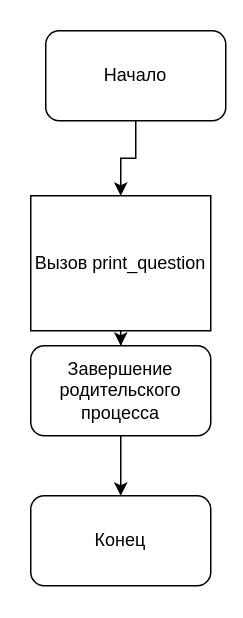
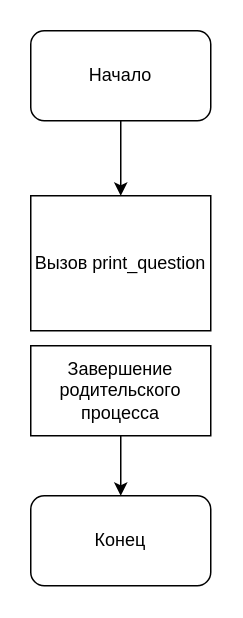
  <mxCell id="0" />
  <mxCell id="1" parent="0" />
  <mxCell id="2" style="edgeStyle=orthogonalEdgeStyle;rounded=0;orthogonalLoop=1;jettySize=auto;html=1;entryX=0.5;entryY=0;entryDx=0;entryDy=0;" parent="1" source="3" target="5" edge="1"><mxGeometry relative="1" as="geometry" /></mxCell>
- <mxCell id="3" value="Начало" style="rounded=1;whiteSpace=wrap;html=1;" parent="1" vertex="1"><mxGeometry x="30" y="20" width="120" height="60" as="geometry" /></mxCell>
- <mxCell id="4" style="edgeStyle=orthogonalEdgeStyle;rounded=0;orthogonalLoop=1;jettySize=auto;html=1;entryX=0.5;entryY=0;entryDx=0;entryDy=0;" parent="1" source="5" target="7" edge="1"><mxGeometry relative="1" as="geometry" /></mxCell>
+ <mxCell id="3" value="Начало" style="rounded=1;whiteSpace=wrap;html=1;" parent="1" vertex="1"><mxGeometry x="20" y="20" width="120" height="60" as="geometry" /></mxCell>
  <mxCell id="5" value="Вызов print_question" style="rounded=0;whiteSpace=wrap;html=1;" parent="1" vertex="1"><mxGeometry x="20" y="130" width="120" height="90" as="geometry" /></mxCell>
  <mxCell id="6" style="edgeStyle=orthogonalEdgeStyle;rounded=0;orthogonalLoop=1;jettySize=auto;html=1;entryX=0.5;entryY=0;entryDx=0;entryDy=0;" parent="1" source="7" target="8" edge="1"><mxGeometry relative="1" as="geometry" /></mxCell>
- <mxCell id="7" value="Завершение родительского процесса" style="whiteSpace=wrap;html=1;rounded=1;" parent="1" vertex="1"><mxGeometry x="20" y="230" width="120" height="60" as="geometry" /></mxCell>
+ <mxCell id="7" value="Завершение родительского процесса" style="rounded=0;whiteSpace=wrap;html=1;" parent="1" vertex="1"><mxGeometry x="20" y="230" width="120" height="60" as="geometry" /></mxCell>
  <mxCell id="8" value="Конец" style="rounded=1;whiteSpace=wrap;html=1;" parent="1" vertex="1"><mxGeometry x="20" y="330" width="120" height="60" as="geometry" /></mxCell>
